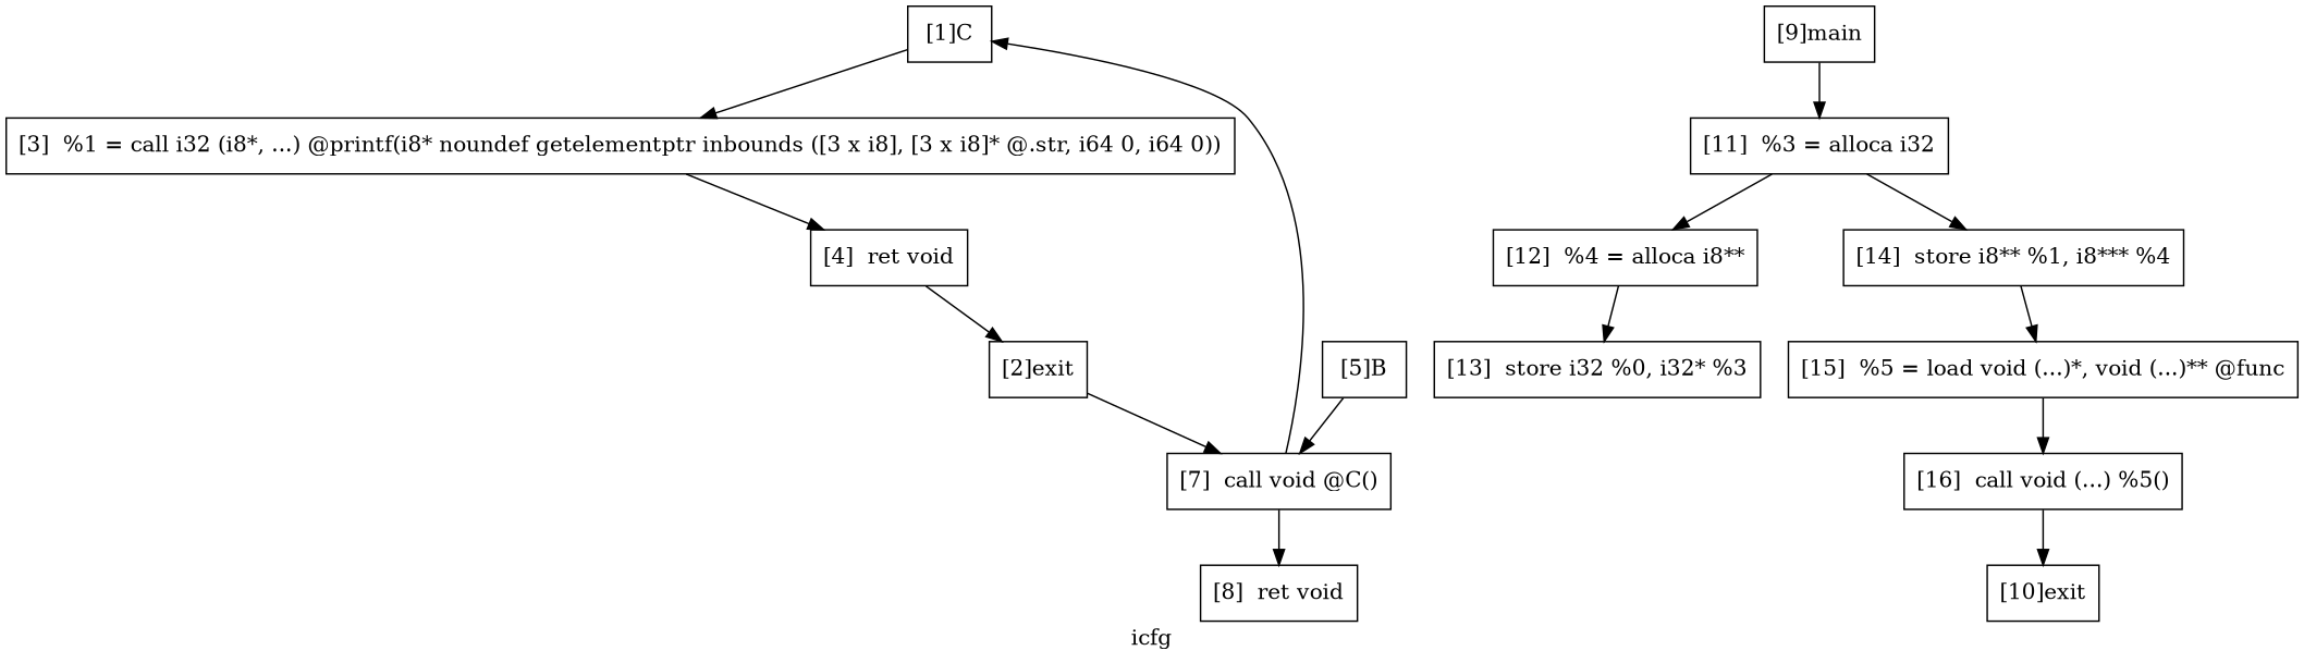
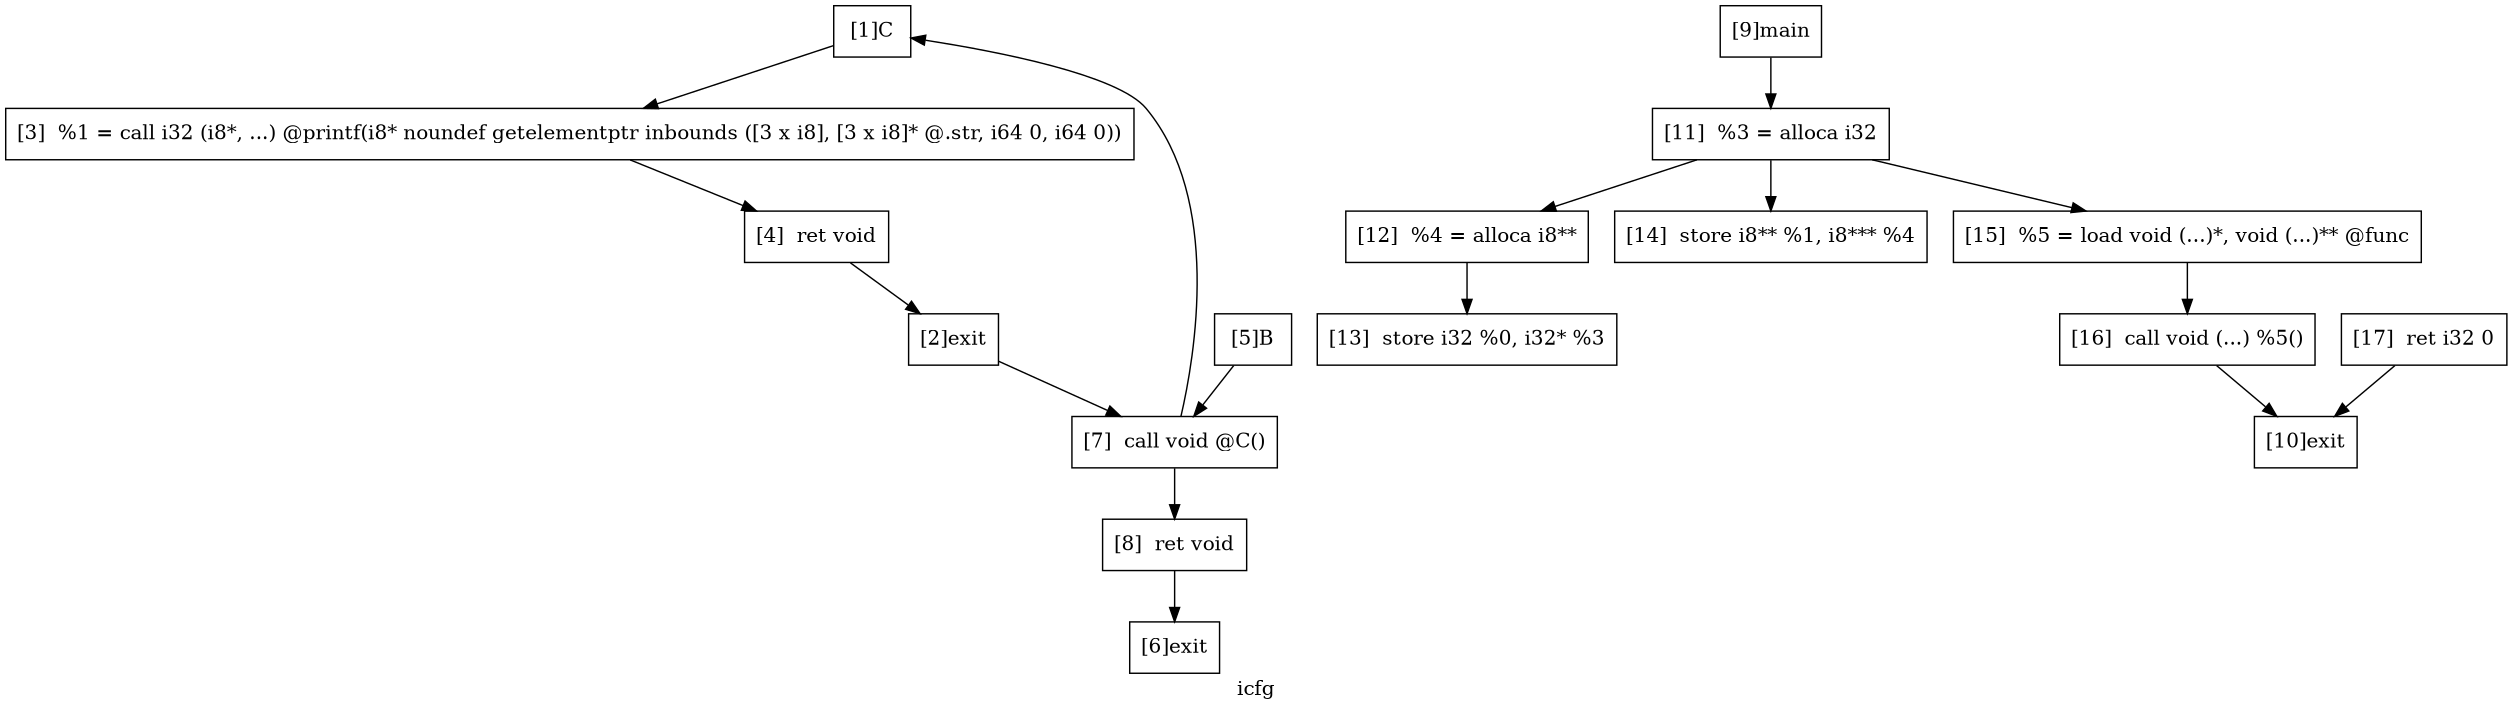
  digraph {
    label=icfg
    node [color=black shape=rectangle]
    edge [color=black]
    n1 [label="[1]C"]
    n2 [label="[3]  %1 = call i32 (i8*, ...) @printf(i8* noundef getelementptr inbounds ([3 x i8], [3 x i8]* @.str, i64 0, i64 0))"]
    n3 [label="[4]  ret void"]
    n4 [label="[2]exit"]
    n5 [label="[7]  call void @C()"]
    n6 [label="[8]  ret void"]
    n7 [label="[5]B"]
+   n8 [label="[6]exit"]
    n9 [label="[9]main"]
    n10 [label="[11]  %3 = alloca i32"]
    n11 [label="[12]  %4 = alloca i8**"]
    n12 [label="[14]  store i8** %1, i8*** %4"]
    n13 [label="[10]exit"]
    n14 [label="[13]  store i32 %0, i32* %3"]
    n15 [label="[15]  %5 = load void (...)*, void (...)** @func"]
    n16 [label="[16]  call void (...) %5()"]
+   n17 [label="[17]  ret i32 0"]
    n1 -> n2
    n2 -> n3
    n3 -> n4
    n4 -> n5
    n5 -> n1
    n5 -> n6
+   n6 -> n8
    n7 -> n5
    n9 -> n10
    n10 -> n11
    n10 -> n12
    n11 -> n14
-   n12 -> n15
+   n10 -> n15
    n15 -> n16
    n16 -> n13
+   n17 -> n13
  }
